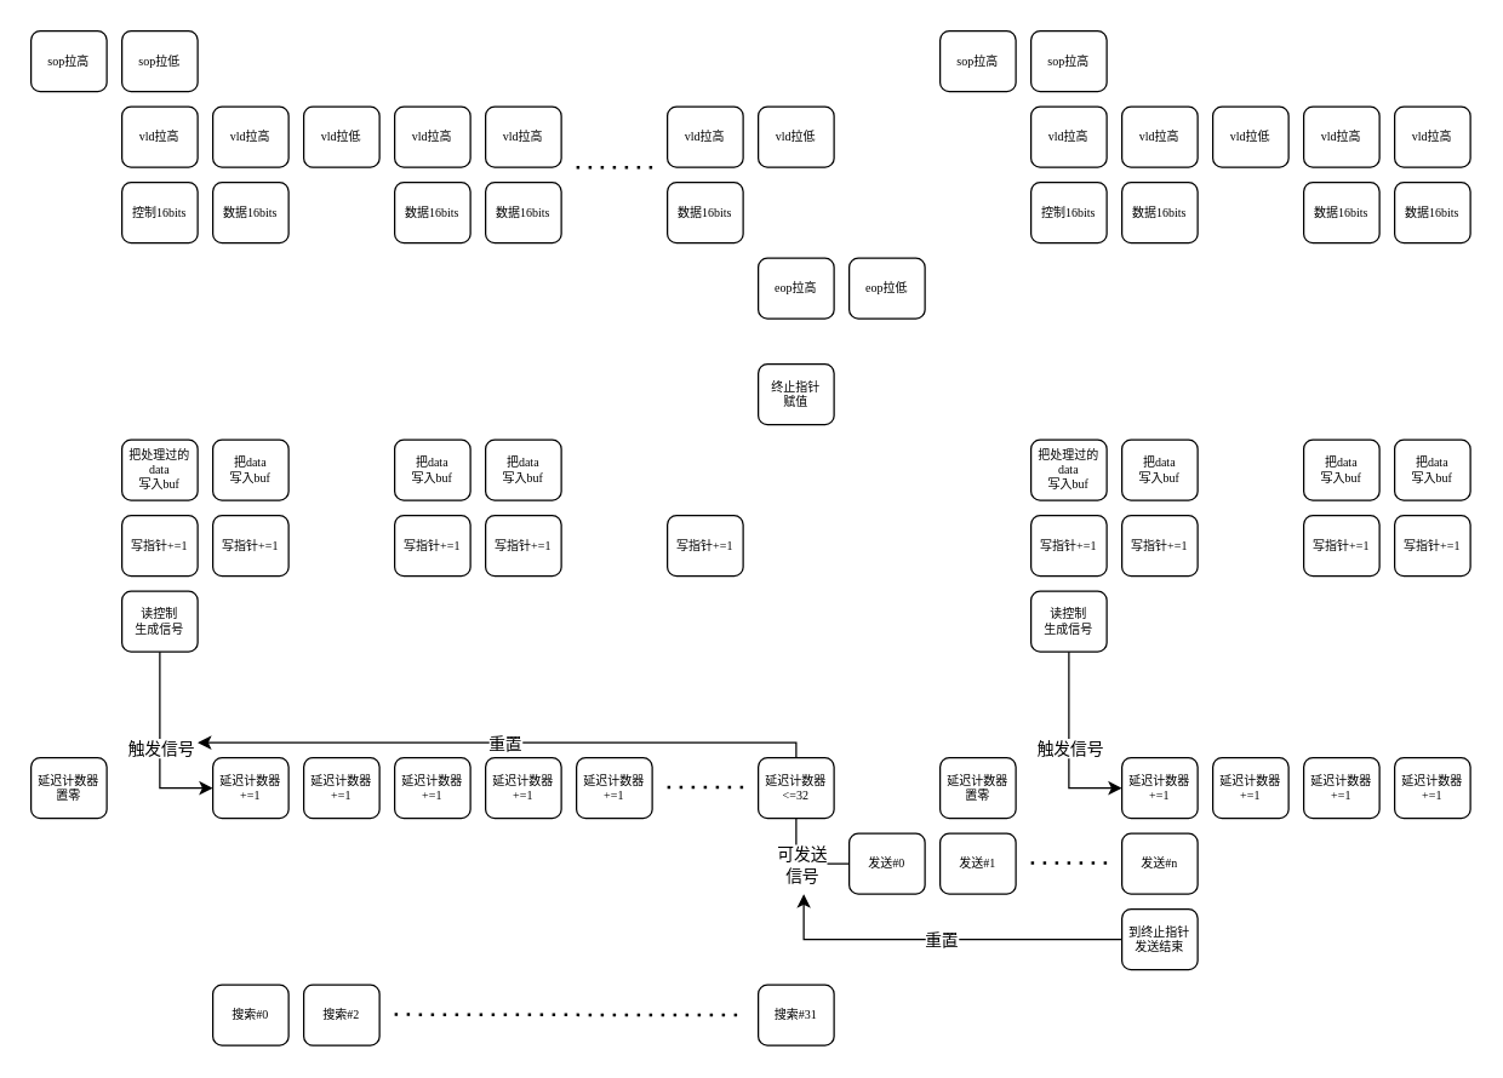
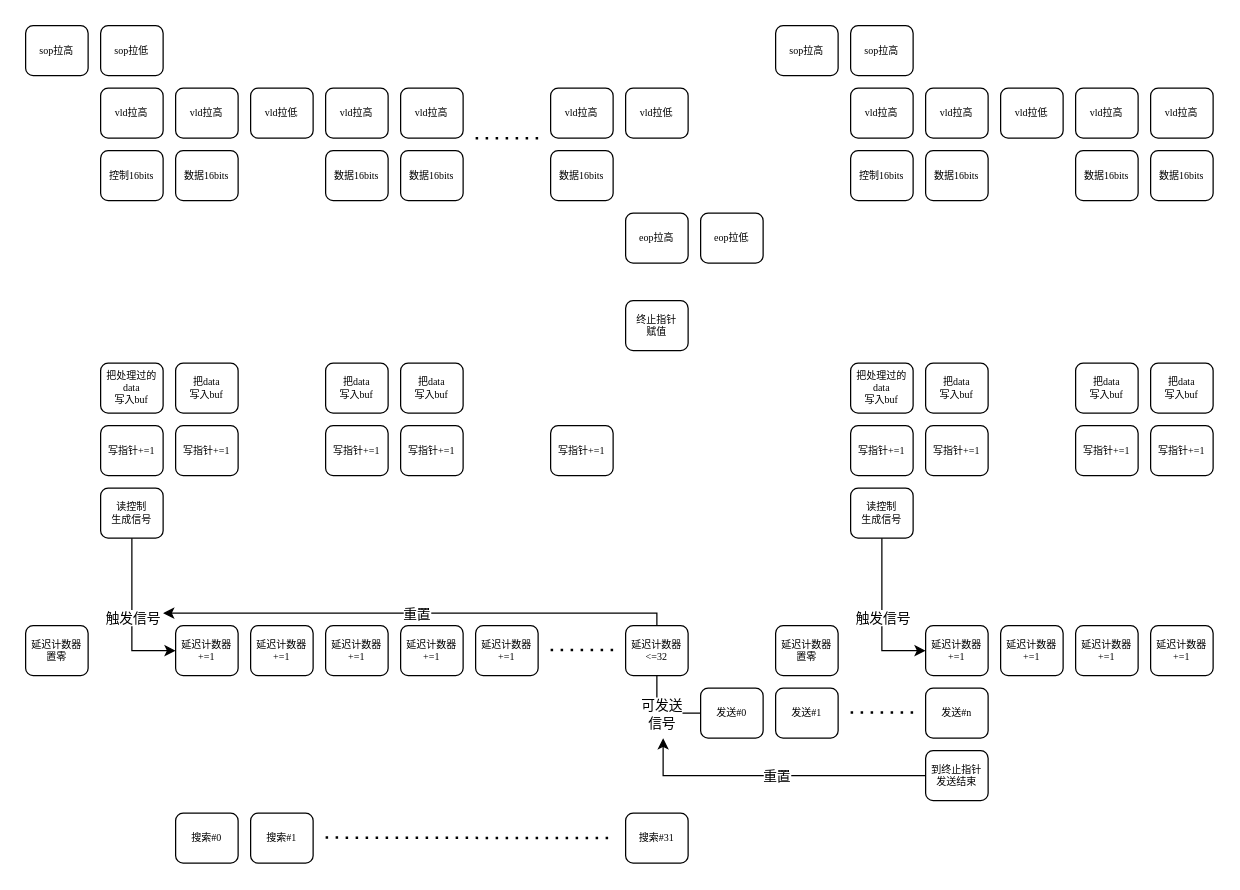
  <mxCell id="0" />
  <mxCell id="1" parent="0" />
  <mxCell id="2" value="sop拉高" style="rounded=1;whiteSpace=wrap;html=1;shadow=0;labelBackgroundColor=none;strokeWidth=1;fontFamily=Verdana;fontSize=8;align=center;" parent="1" vertex="1"><mxGeometry x="20" y="20" width="50" height="40" as="geometry" /></mxCell>
  <mxCell id="3" value="vld拉高" style="rounded=1;whiteSpace=wrap;html=1;shadow=0;labelBackgroundColor=none;strokeWidth=1;fontFamily=Verdana;fontSize=8;align=center;" vertex="1" parent="1"><mxGeometry x="80" y="70" width="50" height="40" as="geometry" /></mxCell>
  <mxCell id="4" value="控制16bits" style="rounded=1;whiteSpace=wrap;html=1;shadow=0;labelBackgroundColor=none;strokeWidth=1;fontFamily=Verdana;fontSize=8;align=center;" vertex="1" parent="1"><mxGeometry x="80" y="120" width="50" height="40" as="geometry" /></mxCell>
  <mxCell id="5" value="数据16bits" style="rounded=1;whiteSpace=wrap;html=1;shadow=0;labelBackgroundColor=none;strokeWidth=1;fontFamily=Verdana;fontSize=8;align=center;" vertex="1" parent="1"><mxGeometry x="140" y="120" width="50" height="40" as="geometry" /></mxCell>
  <mxCell id="6" value="vld拉高" style="rounded=1;whiteSpace=wrap;html=1;shadow=0;labelBackgroundColor=none;strokeWidth=1;fontFamily=Verdana;fontSize=8;align=center;" vertex="1" parent="1"><mxGeometry x="140" y="70" width="50" height="40" as="geometry" /></mxCell>
  <mxCell id="7" value="vld拉低" style="rounded=1;whiteSpace=wrap;html=1;shadow=0;labelBackgroundColor=none;strokeWidth=1;fontFamily=Verdana;fontSize=8;align=center;" vertex="1" parent="1"><mxGeometry x="200" y="70" width="50" height="40" as="geometry" /></mxCell>
  <mxCell id="8" value="vld拉高" style="rounded=1;whiteSpace=wrap;html=1;shadow=0;labelBackgroundColor=none;strokeWidth=1;fontFamily=Verdana;fontSize=8;align=center;" vertex="1" parent="1"><mxGeometry x="260" y="70" width="50" height="40" as="geometry" /></mxCell>
  <mxCell id="9" value="数据16bits" style="rounded=1;whiteSpace=wrap;html=1;shadow=0;labelBackgroundColor=none;strokeWidth=1;fontFamily=Verdana;fontSize=8;align=center;" vertex="1" parent="1"><mxGeometry x="260" y="120" width="50" height="40" as="geometry" /></mxCell>
  <mxCell id="10" value="数据16bits" style="rounded=1;whiteSpace=wrap;html=1;shadow=0;labelBackgroundColor=none;strokeWidth=1;fontFamily=Verdana;fontSize=8;align=center;" vertex="1" parent="1"><mxGeometry x="320" y="120" width="50" height="40" as="geometry" /></mxCell>
  <mxCell id="11" value="vld拉高" style="rounded=1;whiteSpace=wrap;html=1;shadow=0;labelBackgroundColor=none;strokeWidth=1;fontFamily=Verdana;fontSize=8;align=center;" vertex="1" parent="1"><mxGeometry x="320" y="70" width="50" height="40" as="geometry" /></mxCell>
  <mxCell id="12" value="" style="endArrow=none;dashed=1;html=1;dashPattern=1 3;strokeWidth=2;rounded=0;" edge="1" parent="1"><mxGeometry width="50" height="50" relative="1" as="geometry"><mxPoint x="380" y="110" as="sourcePoint" /><mxPoint x="430" y="110" as="targetPoint" /></mxGeometry></mxCell>
  <mxCell id="13" value="数据16bits" style="rounded=1;whiteSpace=wrap;html=1;shadow=0;labelBackgroundColor=none;strokeWidth=1;fontFamily=Verdana;fontSize=8;align=center;" vertex="1" parent="1"><mxGeometry x="440" y="120" width="50" height="40" as="geometry" /></mxCell>
  <mxCell id="14" value="vld拉高" style="rounded=1;whiteSpace=wrap;html=1;shadow=0;labelBackgroundColor=none;strokeWidth=1;fontFamily=Verdana;fontSize=8;align=center;" vertex="1" parent="1"><mxGeometry x="440" y="70" width="50" height="40" as="geometry" /></mxCell>
  <mxCell id="15" value="vld拉低" style="rounded=1;whiteSpace=wrap;html=1;shadow=0;labelBackgroundColor=none;strokeWidth=1;fontFamily=Verdana;fontSize=8;align=center;" vertex="1" parent="1"><mxGeometry x="500" y="70" width="50" height="40" as="geometry" /></mxCell>
  <mxCell id="16" value="eop拉高" style="rounded=1;whiteSpace=wrap;html=1;shadow=0;labelBackgroundColor=none;strokeWidth=1;fontFamily=Verdana;fontSize=8;align=center;" vertex="1" parent="1"><mxGeometry x="500" y="170" width="50" height="40" as="geometry" /></mxCell>
  <mxCell id="17" value="sop拉低" style="rounded=1;whiteSpace=wrap;html=1;shadow=0;labelBackgroundColor=none;strokeWidth=1;fontFamily=Verdana;fontSize=8;align=center;" vertex="1" parent="1"><mxGeometry x="80" y="20" width="50" height="40" as="geometry" /></mxCell>
  <mxCell id="18" value="eop拉低" style="rounded=1;whiteSpace=wrap;html=1;shadow=0;labelBackgroundColor=none;strokeWidth=1;fontFamily=Verdana;fontSize=8;align=center;" vertex="1" parent="1"><mxGeometry x="560" y="170" width="50" height="40" as="geometry" /></mxCell>
  <mxCell id="19" value="把处理过的data&lt;br&gt;写入buf" style="rounded=1;whiteSpace=wrap;html=1;shadow=0;labelBackgroundColor=none;strokeWidth=1;fontFamily=Verdana;fontSize=8;align=center;" vertex="1" parent="1"><mxGeometry x="80" y="290" width="50" height="40" as="geometry" /></mxCell>
  <mxCell id="20" value="读控制&lt;br&gt;生成信号" style="rounded=1;whiteSpace=wrap;html=1;shadow=0;labelBackgroundColor=none;strokeWidth=1;fontFamily=Verdana;fontSize=8;align=center;" vertex="1" parent="1"><mxGeometry x="80" y="390" width="50" height="40" as="geometry" /></mxCell>
  <mxCell id="21" value="把data&lt;br&gt;写入buf" style="rounded=1;whiteSpace=wrap;html=1;shadow=0;labelBackgroundColor=none;strokeWidth=1;fontFamily=Verdana;fontSize=8;align=center;" vertex="1" parent="1"><mxGeometry x="140" y="290" width="50" height="40" as="geometry" /></mxCell>
  <mxCell id="22" value="把data&lt;br&gt;写入buf" style="rounded=1;whiteSpace=wrap;html=1;shadow=0;labelBackgroundColor=none;strokeWidth=1;fontFamily=Verdana;fontSize=8;align=center;" vertex="1" parent="1"><mxGeometry x="260" y="290" width="50" height="40" as="geometry" /></mxCell>
  <mxCell id="23" value="把data&lt;br&gt;写入buf" style="rounded=1;whiteSpace=wrap;html=1;shadow=0;labelBackgroundColor=none;strokeWidth=1;fontFamily=Verdana;fontSize=8;align=center;" vertex="1" parent="1"><mxGeometry x="320" y="290" width="50" height="40" as="geometry" /></mxCell>
  <mxCell id="24" value="写指针+=1" style="rounded=1;whiteSpace=wrap;html=1;shadow=0;labelBackgroundColor=none;strokeWidth=1;fontFamily=Verdana;fontSize=8;align=center;" vertex="1" parent="1"><mxGeometry x="80" y="340" width="50" height="40" as="geometry" /></mxCell>
  <mxCell id="25" value="写指针+=1" style="rounded=1;whiteSpace=wrap;html=1;shadow=0;labelBackgroundColor=none;strokeWidth=1;fontFamily=Verdana;fontSize=8;align=center;" vertex="1" parent="1"><mxGeometry x="140" y="340" width="50" height="40" as="geometry" /></mxCell>
  <mxCell id="26" value="写指针+=1" style="rounded=1;whiteSpace=wrap;html=1;shadow=0;labelBackgroundColor=none;strokeWidth=1;fontFamily=Verdana;fontSize=8;align=center;" vertex="1" parent="1"><mxGeometry x="260" y="340" width="50" height="40" as="geometry" /></mxCell>
  <mxCell id="27" value="写指针+=1" style="rounded=1;whiteSpace=wrap;html=1;shadow=0;labelBackgroundColor=none;strokeWidth=1;fontFamily=Verdana;fontSize=8;align=center;" vertex="1" parent="1"><mxGeometry x="320" y="340" width="50" height="40" as="geometry" /></mxCell>
  <mxCell id="28" value="写指针+=1" style="rounded=1;whiteSpace=wrap;html=1;shadow=0;labelBackgroundColor=none;strokeWidth=1;fontFamily=Verdana;fontSize=8;align=center;" vertex="1" parent="1"><mxGeometry x="440" y="340" width="50" height="40" as="geometry" /></mxCell>
  <mxCell id="29" value="终止指针&lt;br&gt;赋值" style="rounded=1;whiteSpace=wrap;html=1;shadow=0;labelBackgroundColor=none;strokeWidth=1;fontFamily=Verdana;fontSize=8;align=center;" vertex="1" parent="1"><mxGeometry x="500" y="240" width="50" height="40" as="geometry" /></mxCell>
  <mxCell id="30" value="延迟计数器&lt;br&gt;置零" style="rounded=1;whiteSpace=wrap;html=1;shadow=0;labelBackgroundColor=none;strokeWidth=1;fontFamily=Verdana;fontSize=8;align=center;" vertex="1" parent="1"><mxGeometry x="20" y="500" width="50" height="40" as="geometry" /></mxCell>
  <mxCell id="31" value="延迟计数器&lt;br&gt;+=1" style="rounded=1;whiteSpace=wrap;html=1;shadow=0;labelBackgroundColor=none;strokeWidth=1;fontFamily=Verdana;fontSize=8;align=center;" vertex="1" parent="1"><mxGeometry x="140" y="500" width="50" height="40" as="geometry" /></mxCell>
  <mxCell id="32" value="延迟计数器&lt;br&gt;+=1" style="rounded=1;whiteSpace=wrap;html=1;shadow=0;labelBackgroundColor=none;strokeWidth=1;fontFamily=Verdana;fontSize=8;align=center;" vertex="1" parent="1"><mxGeometry x="200" y="500" width="50" height="40" as="geometry" /></mxCell>
  <mxCell id="33" value="延迟计数器&lt;br&gt;+=1" style="rounded=1;whiteSpace=wrap;html=1;shadow=0;labelBackgroundColor=none;strokeWidth=1;fontFamily=Verdana;fontSize=8;align=center;" vertex="1" parent="1"><mxGeometry x="260" y="500" width="50" height="40" as="geometry" /></mxCell>
  <mxCell id="34" value="延迟计数器&lt;br&gt;+=1" style="rounded=1;whiteSpace=wrap;html=1;shadow=0;labelBackgroundColor=none;strokeWidth=1;fontFamily=Verdana;fontSize=8;align=center;" vertex="1" parent="1"><mxGeometry x="320" y="500" width="50" height="40" as="geometry" /></mxCell>
  <mxCell id="35" value="延迟计数器&lt;br&gt;+=1" style="rounded=1;whiteSpace=wrap;html=1;shadow=0;labelBackgroundColor=none;strokeWidth=1;fontFamily=Verdana;fontSize=8;align=center;" vertex="1" parent="1"><mxGeometry x="380" y="500" width="50" height="40" as="geometry" /></mxCell>
  <mxCell id="36" value="" style="endArrow=none;dashed=1;html=1;dashPattern=1 3;strokeWidth=2;rounded=0;" edge="1" parent="1"><mxGeometry width="50" height="50" relative="1" as="geometry"><mxPoint x="440" y="519.58" as="sourcePoint" /><mxPoint x="490" y="519.58" as="targetPoint" /></mxGeometry></mxCell>
  <mxCell id="37" value="" style="endArrow=classic;html=1;rounded=0;entryX=0;entryY=0.5;entryDx=0;entryDy=0;exitX=0.5;exitY=1;exitDx=0;exitDy=0;" edge="1" parent="1" source="20" target="31"><mxGeometry relative="1" as="geometry"><mxPoint x="104.58" y="280" as="sourcePoint" /><mxPoint x="104.58" y="395.42" as="targetPoint" /><Array as="points"><mxPoint x="105" y="520" /></Array></mxGeometry></mxCell>
  <mxCell id="38" value="触发信号" style="edgeLabel;resizable=0;html=1;;align=center;verticalAlign=middle;" connectable="0" vertex="1" parent="37"><mxGeometry relative="1" as="geometry" /></mxCell>
  <mxCell id="39" value="延迟计数器&lt;br&gt;&amp;lt;=32" style="rounded=1;whiteSpace=wrap;html=1;shadow=0;labelBackgroundColor=none;strokeWidth=1;fontFamily=Verdana;fontSize=8;align=center;" vertex="1" parent="1"><mxGeometry x="500" y="500" width="50" height="40" as="geometry" /></mxCell>
  <mxCell id="40" value="搜索#0" style="rounded=1;whiteSpace=wrap;html=1;shadow=0;labelBackgroundColor=none;strokeWidth=1;fontFamily=Verdana;fontSize=8;align=center;" vertex="1" parent="1"><mxGeometry x="140" y="650" width="50" height="40" as="geometry" /></mxCell>
- <mxCell id="41" value="搜索#2" style="rounded=1;whiteSpace=wrap;html=1;shadow=0;labelBackgroundColor=none;strokeWidth=1;fontFamily=Verdana;fontSize=8;align=center;" vertex="1" parent="1"><mxGeometry x="200" y="650" width="50" height="40" as="geometry" /></mxCell>
+ <mxCell id="41" value="搜索#1" style="rounded=1;whiteSpace=wrap;html=1;shadow=0;labelBackgroundColor=none;strokeWidth=1;fontFamily=Verdana;fontSize=8;align=center;" vertex="1" parent="1"><mxGeometry x="200" y="650" width="50" height="40" as="geometry" /></mxCell>
  <mxCell id="42" value="搜索#31" style="rounded=1;whiteSpace=wrap;html=1;shadow=0;labelBackgroundColor=none;strokeWidth=1;fontFamily=Verdana;fontSize=8;align=center;" vertex="1" parent="1"><mxGeometry x="500" y="650" width="50" height="40" as="geometry" /></mxCell>
  <mxCell id="43" value="" style="endArrow=none;dashed=1;html=1;dashPattern=1 3;strokeWidth=2;rounded=0;" edge="1" parent="1"><mxGeometry width="50" height="50" relative="1" as="geometry"><mxPoint x="260" y="669.58" as="sourcePoint" /><mxPoint x="490" y="670" as="targetPoint" /></mxGeometry></mxCell>
  <mxCell id="44" value="发送#0" style="rounded=1;whiteSpace=wrap;html=1;shadow=0;labelBackgroundColor=none;strokeWidth=1;fontFamily=Verdana;fontSize=8;align=center;" vertex="1" parent="1"><mxGeometry x="560" y="550" width="50" height="40" as="geometry" /></mxCell>
  <mxCell id="45" value="发送#1" style="rounded=1;whiteSpace=wrap;html=1;shadow=0;labelBackgroundColor=none;strokeWidth=1;fontFamily=Verdana;fontSize=8;align=center;" vertex="1" parent="1"><mxGeometry x="620" y="550" width="50" height="40" as="geometry" /></mxCell>
  <mxCell id="46" value="发送#n" style="rounded=1;whiteSpace=wrap;html=1;shadow=0;labelBackgroundColor=none;strokeWidth=1;fontFamily=Verdana;fontSize=8;align=center;" vertex="1" parent="1"><mxGeometry x="740" y="550" width="50" height="40" as="geometry" /></mxCell>
  <mxCell id="47" value="" style="endArrow=none;dashed=1;html=1;dashPattern=1 3;strokeWidth=2;rounded=0;" edge="1" parent="1"><mxGeometry width="50" height="50" relative="1" as="geometry"><mxPoint x="680" y="569.58" as="sourcePoint" /><mxPoint x="730" y="569.58" as="targetPoint" /></mxGeometry></mxCell>
  <mxCell id="48" value="到终止指针&lt;br&gt;发送结束" style="rounded=1;whiteSpace=wrap;html=1;shadow=0;labelBackgroundColor=none;strokeWidth=1;fontFamily=Verdana;fontSize=8;align=center;" vertex="1" parent="1"><mxGeometry x="740" y="600" width="50" height="40" as="geometry" /></mxCell>
  <mxCell id="49" value="sop拉高" style="rounded=1;whiteSpace=wrap;html=1;shadow=0;labelBackgroundColor=none;strokeWidth=1;fontFamily=Verdana;fontSize=8;align=center;" vertex="1" parent="1"><mxGeometry x="620" y="20" width="50" height="40" as="geometry" /></mxCell>
  <mxCell id="50" value="sop拉高" style="rounded=1;whiteSpace=wrap;html=1;shadow=0;labelBackgroundColor=none;strokeWidth=1;fontFamily=Verdana;fontSize=8;align=center;" vertex="1" parent="1"><mxGeometry x="680" y="20" width="50" height="40" as="geometry" /></mxCell>
  <mxCell id="51" value="vld拉高" style="rounded=1;whiteSpace=wrap;html=1;shadow=0;labelBackgroundColor=none;strokeWidth=1;fontFamily=Verdana;fontSize=8;align=center;" vertex="1" parent="1"><mxGeometry x="680" y="70" width="50" height="40" as="geometry" /></mxCell>
  <mxCell id="52" value="控制16bits" style="rounded=1;whiteSpace=wrap;html=1;shadow=0;labelBackgroundColor=none;strokeWidth=1;fontFamily=Verdana;fontSize=8;align=center;" vertex="1" parent="1"><mxGeometry x="680" y="120" width="50" height="40" as="geometry" /></mxCell>
  <mxCell id="53" value="数据16bits" style="rounded=1;whiteSpace=wrap;html=1;shadow=0;labelBackgroundColor=none;strokeWidth=1;fontFamily=Verdana;fontSize=8;align=center;" vertex="1" parent="1"><mxGeometry x="740" y="120" width="50" height="40" as="geometry" /></mxCell>
  <mxCell id="54" value="vld拉高" style="rounded=1;whiteSpace=wrap;html=1;shadow=0;labelBackgroundColor=none;strokeWidth=1;fontFamily=Verdana;fontSize=8;align=center;" vertex="1" parent="1"><mxGeometry x="740" y="70" width="50" height="40" as="geometry" /></mxCell>
  <mxCell id="55" value="vld拉低" style="rounded=1;whiteSpace=wrap;html=1;shadow=0;labelBackgroundColor=none;strokeWidth=1;fontFamily=Verdana;fontSize=8;align=center;" vertex="1" parent="1"><mxGeometry x="800" y="70" width="50" height="40" as="geometry" /></mxCell>
  <mxCell id="56" value="vld拉高" style="rounded=1;whiteSpace=wrap;html=1;shadow=0;labelBackgroundColor=none;strokeWidth=1;fontFamily=Verdana;fontSize=8;align=center;" vertex="1" parent="1"><mxGeometry x="860" y="70" width="50" height="40" as="geometry" /></mxCell>
  <mxCell id="57" value="数据16bits" style="rounded=1;whiteSpace=wrap;html=1;shadow=0;labelBackgroundColor=none;strokeWidth=1;fontFamily=Verdana;fontSize=8;align=center;" vertex="1" parent="1"><mxGeometry x="860" y="120" width="50" height="40" as="geometry" /></mxCell>
  <mxCell id="58" value="数据16bits" style="rounded=1;whiteSpace=wrap;html=1;shadow=0;labelBackgroundColor=none;strokeWidth=1;fontFamily=Verdana;fontSize=8;align=center;" vertex="1" parent="1"><mxGeometry x="920" y="120" width="50" height="40" as="geometry" /></mxCell>
  <mxCell id="59" value="vld拉高" style="rounded=1;whiteSpace=wrap;html=1;shadow=0;labelBackgroundColor=none;strokeWidth=1;fontFamily=Verdana;fontSize=8;align=center;" vertex="1" parent="1"><mxGeometry x="920" y="70" width="50" height="40" as="geometry" /></mxCell>
  <mxCell id="60" value="延迟计数器&lt;br&gt;置零" style="rounded=1;whiteSpace=wrap;html=1;shadow=0;labelBackgroundColor=none;strokeWidth=1;fontFamily=Verdana;fontSize=8;align=center;" vertex="1" parent="1"><mxGeometry x="620" y="500" width="50" height="40" as="geometry" /></mxCell>
  <mxCell id="61" value="" style="endArrow=none;html=1;rounded=0;exitX=0.5;exitY=1;exitDx=0;exitDy=0;entryX=0;entryY=0.5;entryDx=0;entryDy=0;" edge="1" parent="1" source="39" target="44"><mxGeometry relative="1" as="geometry"><mxPoint x="570" y="390" as="sourcePoint" /><mxPoint x="670" y="390" as="targetPoint" /><Array as="points"><mxPoint x="525" y="570" /></Array></mxGeometry></mxCell>
  <mxCell id="62" value="可发送&lt;br&gt;信号" style="edgeLabel;resizable=0;html=1;;align=center;verticalAlign=middle;" connectable="0" vertex="1" parent="61"><mxGeometry relative="1" as="geometry" /></mxCell>
  <mxCell id="63" value="" style="endArrow=classic;html=1;rounded=0;exitX=0;exitY=0.5;exitDx=0;exitDy=0;" edge="1" parent="1" source="48"><mxGeometry relative="1" as="geometry"><mxPoint x="640" y="520" as="sourcePoint" /><mxPoint x="530" y="590" as="targetPoint" /><Array as="points"><mxPoint x="530" y="620" /></Array></mxGeometry></mxCell>
  <mxCell id="64" value="重置" style="edgeLabel;resizable=0;html=1;;align=center;verticalAlign=middle;" connectable="0" vertex="1" parent="63"><mxGeometry relative="1" as="geometry" /></mxCell>
  <mxCell id="65" value="" style="endArrow=classic;html=1;rounded=0;exitX=0.5;exitY=0;exitDx=0;exitDy=0;" edge="1" parent="1" source="39"><mxGeometry relative="1" as="geometry"><mxPoint x="330" y="500" as="sourcePoint" /><mxPoint x="130" y="490" as="targetPoint" /><Array as="points"><mxPoint x="525" y="490" /></Array></mxGeometry></mxCell>
  <mxCell id="66" value="重置" style="edgeLabel;resizable=0;html=1;;align=center;verticalAlign=middle;" connectable="0" vertex="1" parent="65"><mxGeometry relative="1" as="geometry" /></mxCell>
  <mxCell id="67" value="把处理过的data&lt;br&gt;写入buf" style="rounded=1;whiteSpace=wrap;html=1;shadow=0;labelBackgroundColor=none;strokeWidth=1;fontFamily=Verdana;fontSize=8;align=center;" vertex="1" parent="1"><mxGeometry x="680" y="290" width="50" height="40" as="geometry" /></mxCell>
  <mxCell id="68" value="读控制&lt;br&gt;生成信号" style="rounded=1;whiteSpace=wrap;html=1;shadow=0;labelBackgroundColor=none;strokeWidth=1;fontFamily=Verdana;fontSize=8;align=center;" vertex="1" parent="1"><mxGeometry x="680" y="390" width="50" height="40" as="geometry" /></mxCell>
  <mxCell id="69" value="把data&lt;br&gt;写入buf" style="rounded=1;whiteSpace=wrap;html=1;shadow=0;labelBackgroundColor=none;strokeWidth=1;fontFamily=Verdana;fontSize=8;align=center;" vertex="1" parent="1"><mxGeometry x="740" y="290" width="50" height="40" as="geometry" /></mxCell>
  <mxCell id="70" value="把data&lt;br&gt;写入buf" style="rounded=1;whiteSpace=wrap;html=1;shadow=0;labelBackgroundColor=none;strokeWidth=1;fontFamily=Verdana;fontSize=8;align=center;" vertex="1" parent="1"><mxGeometry x="860" y="290" width="50" height="40" as="geometry" /></mxCell>
  <mxCell id="71" value="把data&lt;br&gt;写入buf" style="rounded=1;whiteSpace=wrap;html=1;shadow=0;labelBackgroundColor=none;strokeWidth=1;fontFamily=Verdana;fontSize=8;align=center;" vertex="1" parent="1"><mxGeometry x="920" y="290" width="50" height="40" as="geometry" /></mxCell>
  <mxCell id="72" value="写指针+=1" style="rounded=1;whiteSpace=wrap;html=1;shadow=0;labelBackgroundColor=none;strokeWidth=1;fontFamily=Verdana;fontSize=8;align=center;" vertex="1" parent="1"><mxGeometry x="680" y="340" width="50" height="40" as="geometry" /></mxCell>
  <mxCell id="73" value="写指针+=1" style="rounded=1;whiteSpace=wrap;html=1;shadow=0;labelBackgroundColor=none;strokeWidth=1;fontFamily=Verdana;fontSize=8;align=center;" vertex="1" parent="1"><mxGeometry x="740" y="340" width="50" height="40" as="geometry" /></mxCell>
  <mxCell id="74" value="写指针+=1" style="rounded=1;whiteSpace=wrap;html=1;shadow=0;labelBackgroundColor=none;strokeWidth=1;fontFamily=Verdana;fontSize=8;align=center;" vertex="1" parent="1"><mxGeometry x="860" y="340" width="50" height="40" as="geometry" /></mxCell>
  <mxCell id="75" value="写指针+=1" style="rounded=1;whiteSpace=wrap;html=1;shadow=0;labelBackgroundColor=none;strokeWidth=1;fontFamily=Verdana;fontSize=8;align=center;" vertex="1" parent="1"><mxGeometry x="920" y="340" width="50" height="40" as="geometry" /></mxCell>
  <mxCell id="76" value="延迟计数器&lt;br&gt;+=1" style="rounded=1;whiteSpace=wrap;html=1;shadow=0;labelBackgroundColor=none;strokeWidth=1;fontFamily=Verdana;fontSize=8;align=center;" vertex="1" parent="1"><mxGeometry x="740" y="500" width="50" height="40" as="geometry" /></mxCell>
  <mxCell id="77" value="延迟计数器&lt;br&gt;+=1" style="rounded=1;whiteSpace=wrap;html=1;shadow=0;labelBackgroundColor=none;strokeWidth=1;fontFamily=Verdana;fontSize=8;align=center;" vertex="1" parent="1"><mxGeometry x="800" y="500" width="50" height="40" as="geometry" /></mxCell>
  <mxCell id="78" value="延迟计数器&lt;br&gt;+=1" style="rounded=1;whiteSpace=wrap;html=1;shadow=0;labelBackgroundColor=none;strokeWidth=1;fontFamily=Verdana;fontSize=8;align=center;" vertex="1" parent="1"><mxGeometry x="860" y="500" width="50" height="40" as="geometry" /></mxCell>
  <mxCell id="79" value="延迟计数器&lt;br&gt;+=1" style="rounded=1;whiteSpace=wrap;html=1;shadow=0;labelBackgroundColor=none;strokeWidth=1;fontFamily=Verdana;fontSize=8;align=center;" vertex="1" parent="1"><mxGeometry x="920" y="500" width="50" height="40" as="geometry" /></mxCell>
  <mxCell id="80" value="" style="endArrow=classic;html=1;rounded=0;entryX=0;entryY=0.5;entryDx=0;entryDy=0;exitX=0.5;exitY=1;exitDx=0;exitDy=0;" edge="1" parent="1" target="76" source="68"><mxGeometry relative="1" as="geometry"><mxPoint x="700" y="430" as="sourcePoint" /><mxPoint x="704.58" y="395.42" as="targetPoint" /><Array as="points"><mxPoint x="705" y="520" /></Array></mxGeometry></mxCell>
  <mxCell id="81" value="触发信号" style="edgeLabel;resizable=0;html=1;;align=center;verticalAlign=middle;" connectable="0" vertex="1" parent="80"><mxGeometry relative="1" as="geometry" /></mxCell>
